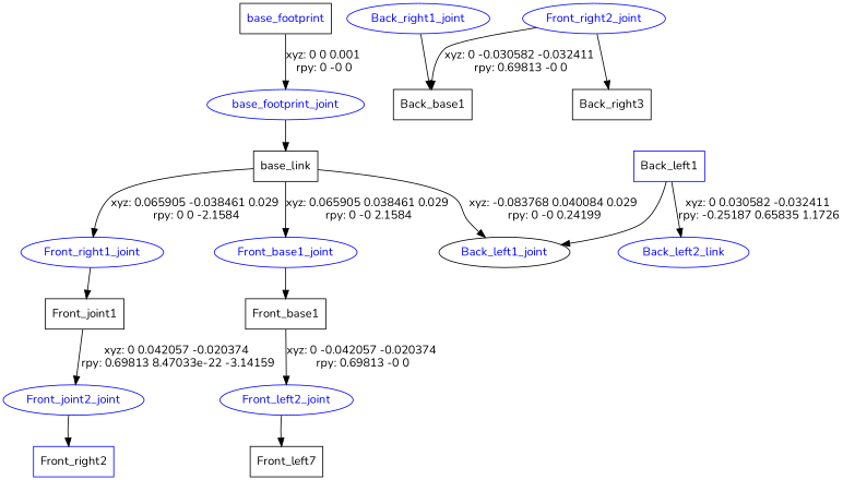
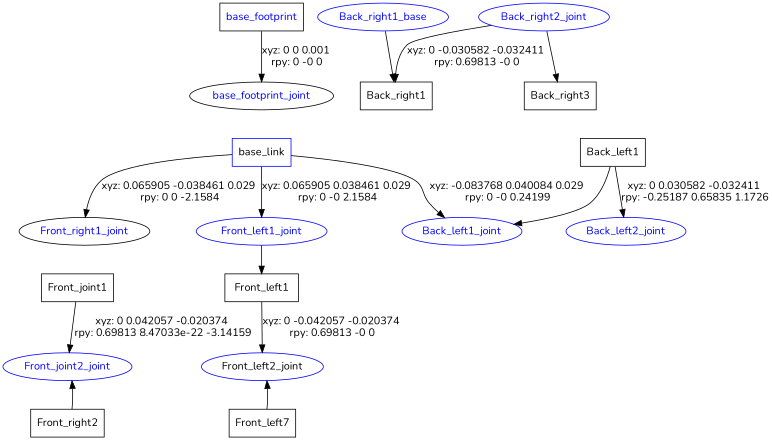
  digraph {
    fontname=Nunito
    node [fontcolor=blue fontname=Nunito shape=box]
    edge [fontname=Nunito]
    n1 [label=base_footprint]
-   base_footprint_joint [color=blue shape=ellipse]
-   n3 [label=base_link fontcolor=""]
-   Back_left1_joint [color=black shape=ellipse]
-   Front_left1_joint [color=blue shape=ellipse label=Front_base1_joint]
-   Front_right1_joint [color=blue shape=ellipse]
-   Back_right1_joint [color=blue shape=ellipse]
-   n8 [label=Back_base1 fontcolor=""]
-   n9 [label=Front_base1 fontcolor=""]
+   base_footprint_joint [color=black shape=ellipse]
+   n3 [label=base_link color=blue fontcolor=""]
+   Back_left1_joint [color=blue shape=ellipse]
+   Front_left1_joint [color=blue shape=ellipse]
+   Front_right1_joint [color=black shape=ellipse]
+   Back_right1_joint [color=blue shape=ellipse label=Back_right1_base]
+   n8 [label=Back_right1 fontcolor=""]
+   n9 [label=Front_left1 fontcolor=""]
    n10 [label=Front_joint1 fontcolor=""]
-   n11 [label=Back_left1 color=blue fontcolor=""]
-   Back_left2_joint [color=blue shape=ellipse label=Back_left2_link]
-   Back_right2_joint [color=blue shape=ellipse label=Front_right2_joint]
+   n11 [label=Back_left1 fontcolor=""]
+   Back_left2_joint [color=blue shape=ellipse]
+   Back_right2_joint [color=blue shape=ellipse]
    n14 [label=Back_right3 fontcolor=""]
-   Front_left2_joint [color=blue shape=ellipse]
+   Front_left2_joint [color=blue fontcolor=black shape=ellipse]
    n16 [label=Front_left7 fontcolor=""]
    n17 [color=blue label=Front_joint2_joint shape=ellipse]
-   n18 [label=Front_right2 color=blue fontcolor=""]
+   n18 [label=Front_right2 fontcolor=""]
    n1 -> base_footprint_joint [label="xyz: 0 0 0.001 \nrpy: 0 -0 0"]
-   base_footprint_joint -> n3
    n3 -> Back_left1_joint [label="xyz: -0.083768 0.040084 0.029 \nrpy: 0 -0 0.24199"]
    n3 -> Front_left1_joint [label="xyz: 0.065905 0.038461 0.029 \nrpy: 0 -0 2.1584"]
    n3 -> Front_right1_joint [label="xyz: 0.065905 -0.038461 0.029 \nrpy: 0 0 -2.1584"]
    Front_left1_joint -> n9
-   Front_right1_joint -> n10
    Back_right1_joint -> n8
    n9 -> Front_left2_joint [label="xyz: 0 -0.042057 -0.020374 \nrpy: 0.69813 -0 0"]
    n10 -> n17 [label="xyz: 0 0.042057 -0.020374 \nrpy: 0.69813 8.47033e-22 -3.14159"]
    n11 -> Back_left1_joint
    n11 -> Back_left2_joint [label="xyz: 0 0.030582 -0.032411 \nrpy: -0.25187 0.65835 1.1726"]
    Back_right2_joint -> n8 [label="xyz: 0 -0.030582 -0.032411 \nrpy: 0.69813 -0 0"]
    Back_right2_joint -> n14
-   Front_left2_joint -> n16
-   n17 -> n18
+   n16 -> Front_left2_joint
+   n18 -> n17
  }
